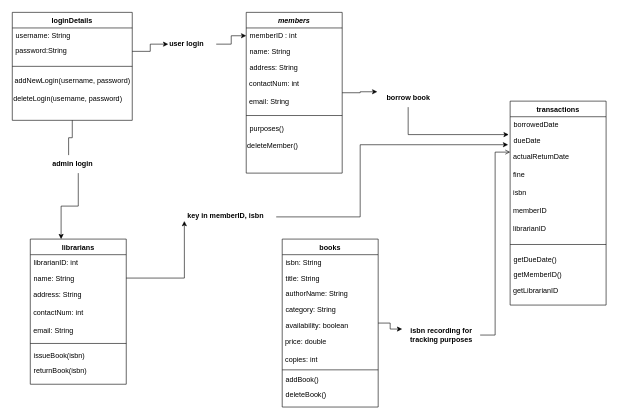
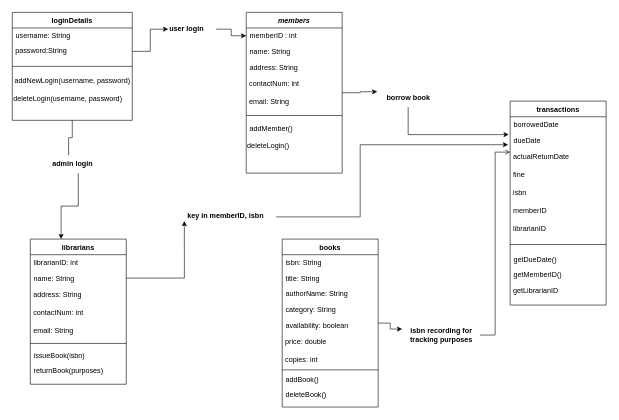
  <mxCell id="0" />
  <mxCell id="1" parent="0" />
  <mxCell id="2" value="members" style="swimlane;fontStyle=3;align=center;verticalAlign=top;childLayout=stackLayout;horizontal=1;startSize=26;horizontalStack=0;resizeParent=1;resizeLast=0;collapsible=1;marginBottom=0;rounded=0;shadow=0;strokeWidth=1;" parent="1" vertex="1"><mxGeometry x="410" y="20" width="160" height="268" as="geometry"><mxRectangle x="230" y="140" width="160" height="26" as="alternateBounds" /></mxGeometry></mxCell>
  <mxCell id="3" value="memberID : int" style="text;align=left;verticalAlign=top;spacingLeft=4;spacingRight=4;overflow=hidden;rotatable=0;points=[[0,0.5],[1,0.5]];portConstraint=eastwest;" parent="2" vertex="1"><mxGeometry y="26" width="160" height="26" as="geometry" /></mxCell>
  <mxCell id="4" value="name: String" style="text;align=left;verticalAlign=top;spacingLeft=4;spacingRight=4;overflow=hidden;rotatable=0;points=[[0,0.5],[1,0.5]];portConstraint=eastwest;rounded=0;shadow=0;html=0;" parent="2" vertex="1"><mxGeometry y="52" width="160" height="26" as="geometry" /></mxCell>
  <mxCell id="5" value="address: String" style="text;align=left;verticalAlign=top;spacingLeft=4;spacingRight=4;overflow=hidden;rotatable=0;points=[[0,0.5],[1,0.5]];portConstraint=eastwest;rounded=0;shadow=0;html=0;" parent="2" vertex="1"><mxGeometry y="78" width="160" height="26" as="geometry" /></mxCell>
  <mxCell id="6" value="&amp;nbsp;contactNum: int" style="text;html=1;align=left;verticalAlign=middle;resizable=0;points=[];autosize=1;strokeColor=none;fillColor=none;" parent="2" vertex="1"><mxGeometry y="104" width="160" height="30" as="geometry" /></mxCell>
  <mxCell id="7" value="&amp;nbsp;email: String" style="text;html=1;align=left;verticalAlign=middle;resizable=0;points=[];autosize=1;strokeColor=none;fillColor=none;" parent="2" vertex="1"><mxGeometry y="134" width="160" height="30" as="geometry" /></mxCell>
  <mxCell id="8" value="" style="line;html=1;strokeWidth=1;align=left;verticalAlign=middle;spacingTop=-1;spacingLeft=3;spacingRight=3;rotatable=0;labelPosition=right;points=[];portConstraint=eastwest;" parent="2" vertex="1"><mxGeometry y="164" width="160" height="16" as="geometry" /></mxCell>
- <mxCell id="9" value="purposes()" style="text;align=left;verticalAlign=top;spacingLeft=4;spacingRight=4;overflow=hidden;rotatable=0;points=[[0,0.5],[1,0.5]];portConstraint=eastwest;" parent="2" vertex="1"><mxGeometry y="180" width="160" height="28" as="geometry" /></mxCell>
- <mxCell id="10" value="deleteMember()" style="text;html=1;align=left;verticalAlign=middle;resizable=0;points=[];autosize=1;strokeColor=none;fillColor=none;" parent="2" vertex="1"><mxGeometry y="208" width="160" height="30" as="geometry" /></mxCell>
+ <mxCell id="9" value="addMember()" style="text;align=left;verticalAlign=top;spacingLeft=4;spacingRight=4;overflow=hidden;rotatable=0;points=[[0,0.5],[1,0.5]];portConstraint=eastwest;" parent="2" vertex="1"><mxGeometry y="180" width="160" height="28" as="geometry" /></mxCell>
+ <mxCell id="10" value="deleteLogin()" style="text;html=1;align=left;verticalAlign=middle;resizable=0;points=[];autosize=1;strokeColor=none;fillColor=none;" parent="2" vertex="1"><mxGeometry y="208" width="160" height="30" as="geometry" /></mxCell>
  <mxCell id="11" value="librarians" style="swimlane;fontStyle=1;align=center;verticalAlign=top;childLayout=stackLayout;horizontal=1;startSize=26;horizontalStack=0;resizeParent=1;resizeLast=0;collapsible=1;marginBottom=0;rounded=0;shadow=0;strokeWidth=1;" parent="1" vertex="1"><mxGeometry x="50" y="398" width="160" height="242" as="geometry"><mxRectangle x="130" y="380" width="160" height="26" as="alternateBounds" /></mxGeometry></mxCell>
  <mxCell id="12" value="librarianID: int" style="text;align=left;verticalAlign=top;spacingLeft=4;spacingRight=4;overflow=hidden;rotatable=0;points=[[0,0.5],[1,0.5]];portConstraint=eastwest;" parent="11" vertex="1"><mxGeometry y="26" width="160" height="26" as="geometry" /></mxCell>
  <mxCell id="13" value="name: String" style="text;align=left;verticalAlign=top;spacingLeft=4;spacingRight=4;overflow=hidden;rotatable=0;points=[[0,0.5],[1,0.5]];portConstraint=eastwest;rounded=0;shadow=0;html=0;" parent="11" vertex="1"><mxGeometry y="52" width="160" height="26" as="geometry" /></mxCell>
  <mxCell id="14" value="&amp;nbsp;address: String" style="text;html=1;align=left;verticalAlign=middle;resizable=0;points=[];autosize=1;strokeColor=none;fillColor=none;" parent="11" vertex="1"><mxGeometry y="78" width="160" height="30" as="geometry" /></mxCell>
  <mxCell id="15" value="&amp;nbsp;contactNum: int" style="text;html=1;align=left;verticalAlign=middle;resizable=0;points=[];autosize=1;strokeColor=none;fillColor=none;" parent="11" vertex="1"><mxGeometry y="108" width="160" height="30" as="geometry" /></mxCell>
  <mxCell id="16" value="&amp;nbsp;email: String" style="text;html=1;align=left;verticalAlign=middle;resizable=0;points=[];autosize=1;strokeColor=none;fillColor=none;" parent="11" vertex="1"><mxGeometry y="138" width="160" height="30" as="geometry" /></mxCell>
  <mxCell id="17" value="" style="line;html=1;strokeWidth=1;align=left;verticalAlign=middle;spacingTop=-1;spacingLeft=3;spacingRight=3;rotatable=0;labelPosition=right;points=[];portConstraint=eastwest;" parent="11" vertex="1"><mxGeometry y="168" width="160" height="12" as="geometry" /></mxCell>
  <mxCell id="18" value="issueBook(isbn)" style="text;align=left;verticalAlign=top;spacingLeft=4;spacingRight=4;overflow=hidden;rotatable=0;points=[[0,0.5],[1,0.5]];portConstraint=eastwest;fontStyle=0" parent="11" vertex="1"><mxGeometry y="180" width="160" height="26" as="geometry" /></mxCell>
- <mxCell id="19" value="returnBook(isbn)" style="text;align=left;verticalAlign=top;spacingLeft=4;spacingRight=4;overflow=hidden;rotatable=0;points=[[0,0.5],[1,0.5]];portConstraint=eastwest;" parent="11" vertex="1"><mxGeometry y="206" width="160" height="26" as="geometry" /></mxCell>
+ <mxCell id="19" value="returnBook(purposes)" style="text;align=left;verticalAlign=top;spacingLeft=4;spacingRight=4;overflow=hidden;rotatable=0;points=[[0,0.5],[1,0.5]];portConstraint=eastwest;" parent="11" vertex="1"><mxGeometry y="206" width="160" height="26" as="geometry" /></mxCell>
  <mxCell id="20" value="loginDetails" style="swimlane;fontStyle=1;align=center;verticalAlign=top;childLayout=stackLayout;horizontal=1;startSize=26;horizontalStack=0;resizeParent=1;resizeLast=0;collapsible=1;marginBottom=0;rounded=0;shadow=0;strokeWidth=1;" parent="1" vertex="1"><mxGeometry x="20" y="20" width="200" height="180" as="geometry"><mxRectangle x="340" y="380" width="170" height="26" as="alternateBounds" /></mxGeometry></mxCell>
  <mxCell id="21" value="username: String" style="text;align=left;verticalAlign=top;spacingLeft=4;spacingRight=4;overflow=hidden;rotatable=0;points=[[0,0.5],[1,0.5]];portConstraint=eastwest;" parent="20" vertex="1"><mxGeometry y="26" width="200" height="24" as="geometry" /></mxCell>
  <mxCell id="22" value="&amp;nbsp;password:String" style="text;html=1;align=left;verticalAlign=middle;resizable=0;points=[];autosize=1;strokeColor=none;fillColor=none;" parent="20" vertex="1"><mxGeometry y="50" width="200" height="30" as="geometry" /></mxCell>
  <mxCell id="23" value="" style="line;html=1;strokeWidth=1;align=left;verticalAlign=middle;spacingTop=-1;spacingLeft=3;spacingRight=3;rotatable=0;labelPosition=right;points=[];portConstraint=eastwest;" parent="20" vertex="1"><mxGeometry y="80" width="200" height="20" as="geometry" /></mxCell>
  <mxCell id="24" value="addNewLogin(username, password)" style="text;html=1;align=center;verticalAlign=middle;resizable=0;points=[];autosize=1;strokeColor=none;fillColor=none;" parent="20" vertex="1"><mxGeometry y="100" width="200" height="30" as="geometry" /></mxCell>
  <mxCell id="25" value="deleteLogin(username, password)" style="text;html=1;align=left;verticalAlign=middle;resizable=0;points=[];autosize=1;strokeColor=none;fillColor=none;" parent="20" vertex="1"><mxGeometry y="130" width="200" height="30" as="geometry" /></mxCell>
  <mxCell id="26" style="edgeStyle=orthogonalEdgeStyle;rounded=0;orthogonalLoop=1;jettySize=auto;html=1;entryX=0;entryY=0.25;entryDx=0;entryDy=0;endArrow=open;" parent="1" source="55" target="38" edge="1"><mxGeometry relative="1" as="geometry" /></mxCell>
  <mxCell id="27" value="books" style="swimlane;fontStyle=1;align=center;verticalAlign=top;childLayout=stackLayout;horizontal=1;startSize=26;horizontalStack=0;resizeParent=1;resizeLast=0;collapsible=1;marginBottom=0;rounded=0;shadow=0;strokeWidth=1;" parent="1" vertex="1"><mxGeometry x="470" y="398" width="160" height="280" as="geometry"><mxRectangle x="550" y="140" width="160" height="26" as="alternateBounds" /></mxGeometry></mxCell>
  <mxCell id="28" value="isbn: String" style="text;align=left;verticalAlign=top;spacingLeft=4;spacingRight=4;overflow=hidden;rotatable=0;points=[[0,0.5],[1,0.5]];portConstraint=eastwest;" parent="27" vertex="1"><mxGeometry y="26" width="160" height="26" as="geometry" /></mxCell>
  <mxCell id="29" value="title: String" style="text;align=left;verticalAlign=top;spacingLeft=4;spacingRight=4;overflow=hidden;rotatable=0;points=[[0,0.5],[1,0.5]];portConstraint=eastwest;rounded=0;shadow=0;html=0;" parent="27" vertex="1"><mxGeometry y="52" width="160" height="26" as="geometry" /></mxCell>
  <mxCell id="30" value="authorName: String" style="text;align=left;verticalAlign=top;spacingLeft=4;spacingRight=4;overflow=hidden;rotatable=0;points=[[0,0.5],[1,0.5]];portConstraint=eastwest;rounded=0;shadow=0;html=0;" parent="27" vertex="1"><mxGeometry y="78" width="160" height="26" as="geometry" /></mxCell>
  <mxCell id="31" value="category: String" style="text;align=left;verticalAlign=top;spacingLeft=4;spacingRight=4;overflow=hidden;rotatable=0;points=[[0,0.5],[1,0.5]];portConstraint=eastwest;rounded=0;shadow=0;html=0;" parent="27" vertex="1"><mxGeometry y="104" width="160" height="26" as="geometry" /></mxCell>
  <mxCell id="32" value="availability: boolean" style="text;align=left;verticalAlign=top;spacingLeft=4;spacingRight=4;overflow=hidden;rotatable=0;points=[[0,0.5],[1,0.5]];portConstraint=eastwest;rounded=0;shadow=0;html=0;" parent="27" vertex="1"><mxGeometry y="130" width="160" height="26" as="geometry" /></mxCell>
  <mxCell id="33" value="&amp;nbsp;price: double" style="text;html=1;align=left;verticalAlign=middle;resizable=0;points=[];autosize=1;strokeColor=none;fillColor=none;" parent="27" vertex="1"><mxGeometry y="156" width="160" height="30" as="geometry" /></mxCell>
  <mxCell id="34" value="&amp;nbsp;copies: int" style="text;html=1;align=left;verticalAlign=middle;resizable=0;points=[];autosize=1;strokeColor=none;fillColor=none;" parent="27" vertex="1"><mxGeometry y="186" width="160" height="30" as="geometry" /></mxCell>
  <mxCell id="35" value="" style="line;html=1;strokeWidth=1;align=left;verticalAlign=middle;spacingTop=-1;spacingLeft=3;spacingRight=3;rotatable=0;labelPosition=right;points=[];portConstraint=eastwest;" parent="27" vertex="1"><mxGeometry y="216" width="160" height="4" as="geometry" /></mxCell>
  <mxCell id="36" value="addBook()" style="text;align=left;verticalAlign=top;spacingLeft=4;spacingRight=4;overflow=hidden;rotatable=0;points=[[0,0.5],[1,0.5]];portConstraint=eastwest;" parent="27" vertex="1"><mxGeometry y="220" width="160" height="26" as="geometry" /></mxCell>
  <mxCell id="37" value="deleteBook()" style="text;align=left;verticalAlign=top;spacingLeft=4;spacingRight=4;overflow=hidden;rotatable=0;points=[[0,0.5],[1,0.5]];portConstraint=eastwest;" parent="27" vertex="1"><mxGeometry y="246" width="160" height="26" as="geometry" /></mxCell>
  <mxCell id="38" value="transactions" style="swimlane;fontStyle=1;align=center;verticalAlign=top;childLayout=stackLayout;horizontal=1;startSize=26;horizontalStack=0;resizeParent=1;resizeLast=0;collapsible=1;marginBottom=0;rounded=0;shadow=0;strokeWidth=1;" parent="1" vertex="1"><mxGeometry x="850" y="168" width="160" height="340" as="geometry"><mxRectangle x="130" y="380" width="160" height="26" as="alternateBounds" /></mxGeometry></mxCell>
  <mxCell id="39" value="borrowedDate" style="text;align=left;verticalAlign=top;spacingLeft=4;spacingRight=4;overflow=hidden;rotatable=0;points=[[0,0.5],[1,0.5]];portConstraint=eastwest;" parent="38" vertex="1"><mxGeometry y="26" width="160" height="26" as="geometry" /></mxCell>
  <mxCell id="40" value="dueDate" style="text;align=left;verticalAlign=top;spacingLeft=4;spacingRight=4;overflow=hidden;rotatable=0;points=[[0,0.5],[1,0.5]];portConstraint=eastwest;rounded=0;shadow=0;html=0;" parent="38" vertex="1"><mxGeometry y="52" width="160" height="26" as="geometry" /></mxCell>
  <mxCell id="41" value="&amp;nbsp;actualReturnDate" style="text;html=1;align=left;verticalAlign=middle;resizable=0;points=[];autosize=1;strokeColor=none;fillColor=none;" parent="38" vertex="1"><mxGeometry y="78" width="160" height="30" as="geometry" /></mxCell>
  <mxCell id="42" value="&amp;nbsp;fine" style="text;html=1;align=left;verticalAlign=middle;resizable=0;points=[];autosize=1;strokeColor=none;fillColor=none;" parent="38" vertex="1"><mxGeometry y="108" width="160" height="30" as="geometry" /></mxCell>
  <mxCell id="43" value="&amp;nbsp;isbn" style="text;html=1;align=left;verticalAlign=middle;resizable=0;points=[];autosize=1;strokeColor=none;fillColor=none;" parent="38" vertex="1"><mxGeometry y="138" width="160" height="30" as="geometry" /></mxCell>
  <mxCell id="44" value="&amp;nbsp;memberID" style="text;html=1;align=left;verticalAlign=middle;resizable=0;points=[];autosize=1;strokeColor=none;fillColor=none;" parent="38" vertex="1"><mxGeometry y="168" width="160" height="30" as="geometry" /></mxCell>
  <mxCell id="45" value="&amp;nbsp;librarianID" style="text;html=1;align=left;verticalAlign=middle;resizable=0;points=[];autosize=1;strokeColor=none;fillColor=none;" parent="38" vertex="1"><mxGeometry y="198" width="160" height="30" as="geometry" /></mxCell>
  <mxCell id="46" value="" style="line;html=1;strokeWidth=1;align=left;verticalAlign=middle;spacingTop=-1;spacingLeft=3;spacingRight=3;rotatable=0;labelPosition=right;points=[];portConstraint=eastwest;" parent="38" vertex="1"><mxGeometry y="228" width="160" height="22" as="geometry" /></mxCell>
  <mxCell id="47" value="getDueDate()" style="text;align=left;verticalAlign=top;spacingLeft=4;spacingRight=4;overflow=hidden;rotatable=0;points=[[0,0.5],[1,0.5]];portConstraint=eastwest;fontStyle=0" parent="38" vertex="1"><mxGeometry y="250" width="160" height="26" as="geometry" /></mxCell>
  <mxCell id="48" value="getMemberID()" style="text;align=left;verticalAlign=top;spacingLeft=4;spacingRight=4;overflow=hidden;rotatable=0;points=[[0,0.5],[1,0.5]];portConstraint=eastwest;" parent="38" vertex="1"><mxGeometry y="276" width="160" height="26" as="geometry" /></mxCell>
  <mxCell id="49" value="&amp;nbsp;getLibrarianID" style="text;html=1;align=left;verticalAlign=middle;resizable=0;points=[];autosize=1;strokeColor=none;fillColor=none;" parent="38" vertex="1"><mxGeometry y="302" width="160" height="30" as="geometry" /></mxCell>
  <mxCell id="50" style="edgeStyle=orthogonalEdgeStyle;rounded=0;orthogonalLoop=1;jettySize=auto;html=1;entryX=0.321;entryY=0;entryDx=0;entryDy=0;entryPerimeter=0;" parent="1" source="63" target="11" edge="1"><mxGeometry relative="1" as="geometry" /></mxCell>
  <mxCell id="51" style="edgeStyle=orthogonalEdgeStyle;rounded=0;orthogonalLoop=1;jettySize=auto;html=1;entryX=0;entryY=0.5;entryDx=0;entryDy=0;" parent="1" source="61" target="3" edge="1"><mxGeometry relative="1" as="geometry" /></mxCell>
  <mxCell id="52" style="edgeStyle=orthogonalEdgeStyle;rounded=0;orthogonalLoop=1;jettySize=auto;html=1;entryX=-0.021;entryY=0.795;entryDx=0;entryDy=0;entryPerimeter=0;" parent="1" source="57" target="40" edge="1"><mxGeometry relative="1" as="geometry"><Array as="points"><mxPoint x="600" y="361" /><mxPoint x="600" y="241" /></Array></mxGeometry></mxCell>
  <mxCell id="53" style="edgeStyle=orthogonalEdgeStyle;rounded=0;orthogonalLoop=1;jettySize=auto;html=1;entryX=-0.015;entryY=0.146;entryDx=0;entryDy=0;entryPerimeter=0;" parent="1" source="59" target="40" edge="1"><mxGeometry relative="1" as="geometry" /></mxCell>
  <mxCell id="54" value="" style="edgeStyle=orthogonalEdgeStyle;rounded=0;orthogonalLoop=1;jettySize=auto;html=1;entryX=0;entryY=0.25;entryDx=0;entryDy=0;" parent="1" source="27" target="55" edge="1"><mxGeometry relative="1" as="geometry"><mxPoint x="630" y="538" as="sourcePoint" /><mxPoint x="850" y="253" as="targetPoint" /></mxGeometry></mxCell>
  <mxCell id="55" value="&lt;b&gt;isbn recording for &lt;br&gt;tracking purposes&lt;/b&gt;" style="text;html=1;align=center;verticalAlign=middle;resizable=0;points=[];autosize=1;strokeColor=none;fillColor=none;" parent="1" vertex="1"><mxGeometry x="670" y="538" width="130" height="40" as="geometry" /></mxCell>
  <mxCell id="56" value="" style="edgeStyle=orthogonalEdgeStyle;rounded=0;orthogonalLoop=1;jettySize=auto;html=1;entryX=-0.021;entryY=0.795;entryDx=0;entryDy=0;entryPerimeter=0;" parent="1" source="13" target="57" edge="1"><mxGeometry relative="1" as="geometry"><mxPoint x="220" y="361" as="sourcePoint" /><mxPoint x="847" y="241" as="targetPoint" /><Array as="points" /></mxGeometry></mxCell>
  <mxCell id="57" value="&lt;b&gt;key in memberID, isbn&lt;/b&gt;" style="text;html=1;align=left;verticalAlign=middle;resizable=0;points=[];autosize=1;strokeColor=none;fillColor=none;" parent="1" vertex="1"><mxGeometry x="310" y="344" width="150" height="30" as="geometry" /></mxCell>
  <mxCell id="58" value="" style="edgeStyle=orthogonalEdgeStyle;rounded=0;orthogonalLoop=1;jettySize=auto;html=1;entryX=-0.015;entryY=0.146;entryDx=0;entryDy=0;entryPerimeter=0;" parent="1" source="2" target="59" edge="1"><mxGeometry relative="1" as="geometry"><mxPoint x="570" y="154" as="sourcePoint" /><mxPoint x="848" y="224" as="targetPoint" /></mxGeometry></mxCell>
  <mxCell id="59" value="&lt;b&gt;borrow book&lt;/b&gt;" style="text;html=1;align=center;verticalAlign=middle;resizable=0;points=[];autosize=1;strokeColor=none;fillColor=none;" parent="1" vertex="1"><mxGeometry x="630" y="148" width="100" height="30" as="geometry" /></mxCell>
  <mxCell id="60" value="" style="edgeStyle=orthogonalEdgeStyle;rounded=0;orthogonalLoop=1;jettySize=auto;html=1;entryX=0;entryY=0.5;entryDx=0;entryDy=0;" parent="1" source="22" target="61" edge="1"><mxGeometry relative="1" as="geometry"><mxPoint x="220" y="85" as="sourcePoint" /><mxPoint x="410" y="59" as="targetPoint" /></mxGeometry></mxCell>
- <mxCell id="61" value="&lt;b&gt;user login&lt;/b&gt;" style="text;html=1;align=left;verticalAlign=middle;resizable=0;points=[];autosize=1;strokeColor=none;fillColor=none;" parent="1" vertex="1"><mxGeometry x="280" y="58" width="80" height="30" as="geometry" /></mxCell>
+ <mxCell id="61" value="&lt;b&gt;user login&lt;/b&gt;" style="text;html=1;align=left;verticalAlign=middle;resizable=0;points=[];autosize=1;strokeColor=none;fillColor=none;" parent="1" vertex="1"><mxGeometry x="280" y="33" width="80" height="30" as="geometry" /></mxCell>
  <mxCell id="62" value="" style="edgeStyle=orthogonalEdgeStyle;rounded=0;orthogonalLoop=1;jettySize=auto;html=1;entryX=0.321;entryY=0;entryDx=0;entryDy=0;entryPerimeter=0;endArrow=none;" parent="1" source="20" target="63" edge="1"><mxGeometry relative="1" as="geometry"><mxPoint x="120" y="200" as="sourcePoint" /><mxPoint x="111" y="296" as="targetPoint" /></mxGeometry></mxCell>
  <mxCell id="63" value="&lt;b&gt;admin login&lt;/b&gt;" style="text;html=1;align=left;verticalAlign=middle;resizable=0;points=[];autosize=1;strokeColor=none;fillColor=none;" parent="1" vertex="1"><mxGeometry x="85" y="258" width="90" height="30" as="geometry" /></mxCell>
